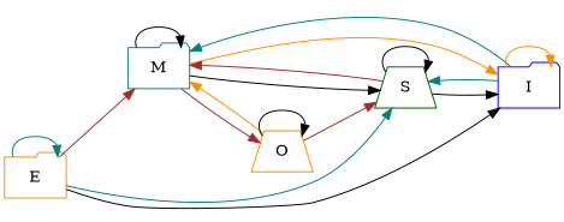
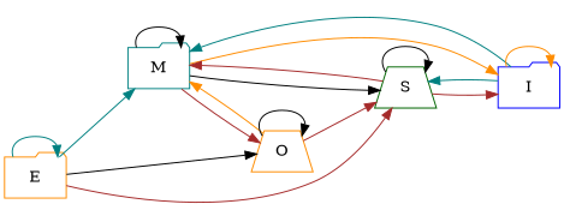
  digraph {
    rankdir=LR
    ranksep=0.75
    node [color=darkorange shape=folder]
    edge [color=black]
    M [color=teal]
    O [shape=trapezium]
    S [color=darkgreen shape=trapezium]
    I [color=blue]
    E
    M -> M
    M -> O [color=brown]
    M -> S
    M -> I [color=darkorange]
    O -> M [color=darkorange]
    O -> O
    O -> S [color=brown]
    S -> M [color=brown]
    S -> S
-   S -> I
+   S -> I [color=brown]
    I -> M [color=teal]
    I -> S [color=teal]
    I -> I [color=darkorange]
-   E -> M [color=brown]
-   E -> S [color=teal]
-   E -> I
+   E -> M [color=teal]
+   E -> S [color=brown]
+   E -> O
    E -> E [color=teal]
  }
